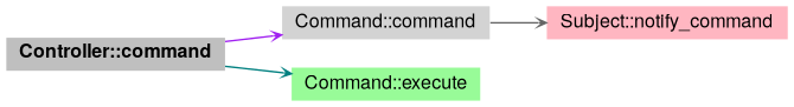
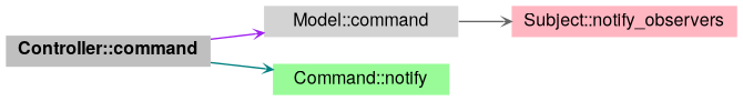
  digraph {
    rankdir=LR
    node [color=black fontname="Helvetica,Arial,sans-serif" fontsize=12 shape=plaintext style=filled]
    edge [arrowhead=open arrowsize=0.5 arrowtail=open fontname="Helvetica,Arial,sans-serif" fontsize=15 labelfontsize=15 style=solid]
    n1 [fillcolor=grey75 fontcolor=black height=0.2 label=<<b>Controller::command</b>> width=0.4]
-   n2 [fillcolor=lightgrey height=0.2 label="Command::command" width=0.4]
-   n3 [fillcolor=palegreen height=0.2 label="Command::execute" width=0.4]
-   n4 [fillcolor=lightpink height=0.2 label="Subject::notify_command" width=0.4]
+   n2 [fillcolor=lightgrey height=0.2 label="Model::command" width=0.4]
+   n3 [fillcolor=palegreen height=0.2 label="Command::notify" width=0.4]
+   n4 [fillcolor=lightpink height=0.2 label="Subject::notify_observers" width=0.4]
    n1 -> n2 [color=purple]
    n1 -> n3 [color=teal]
    n2 -> n4 [color=gray40]
  }
